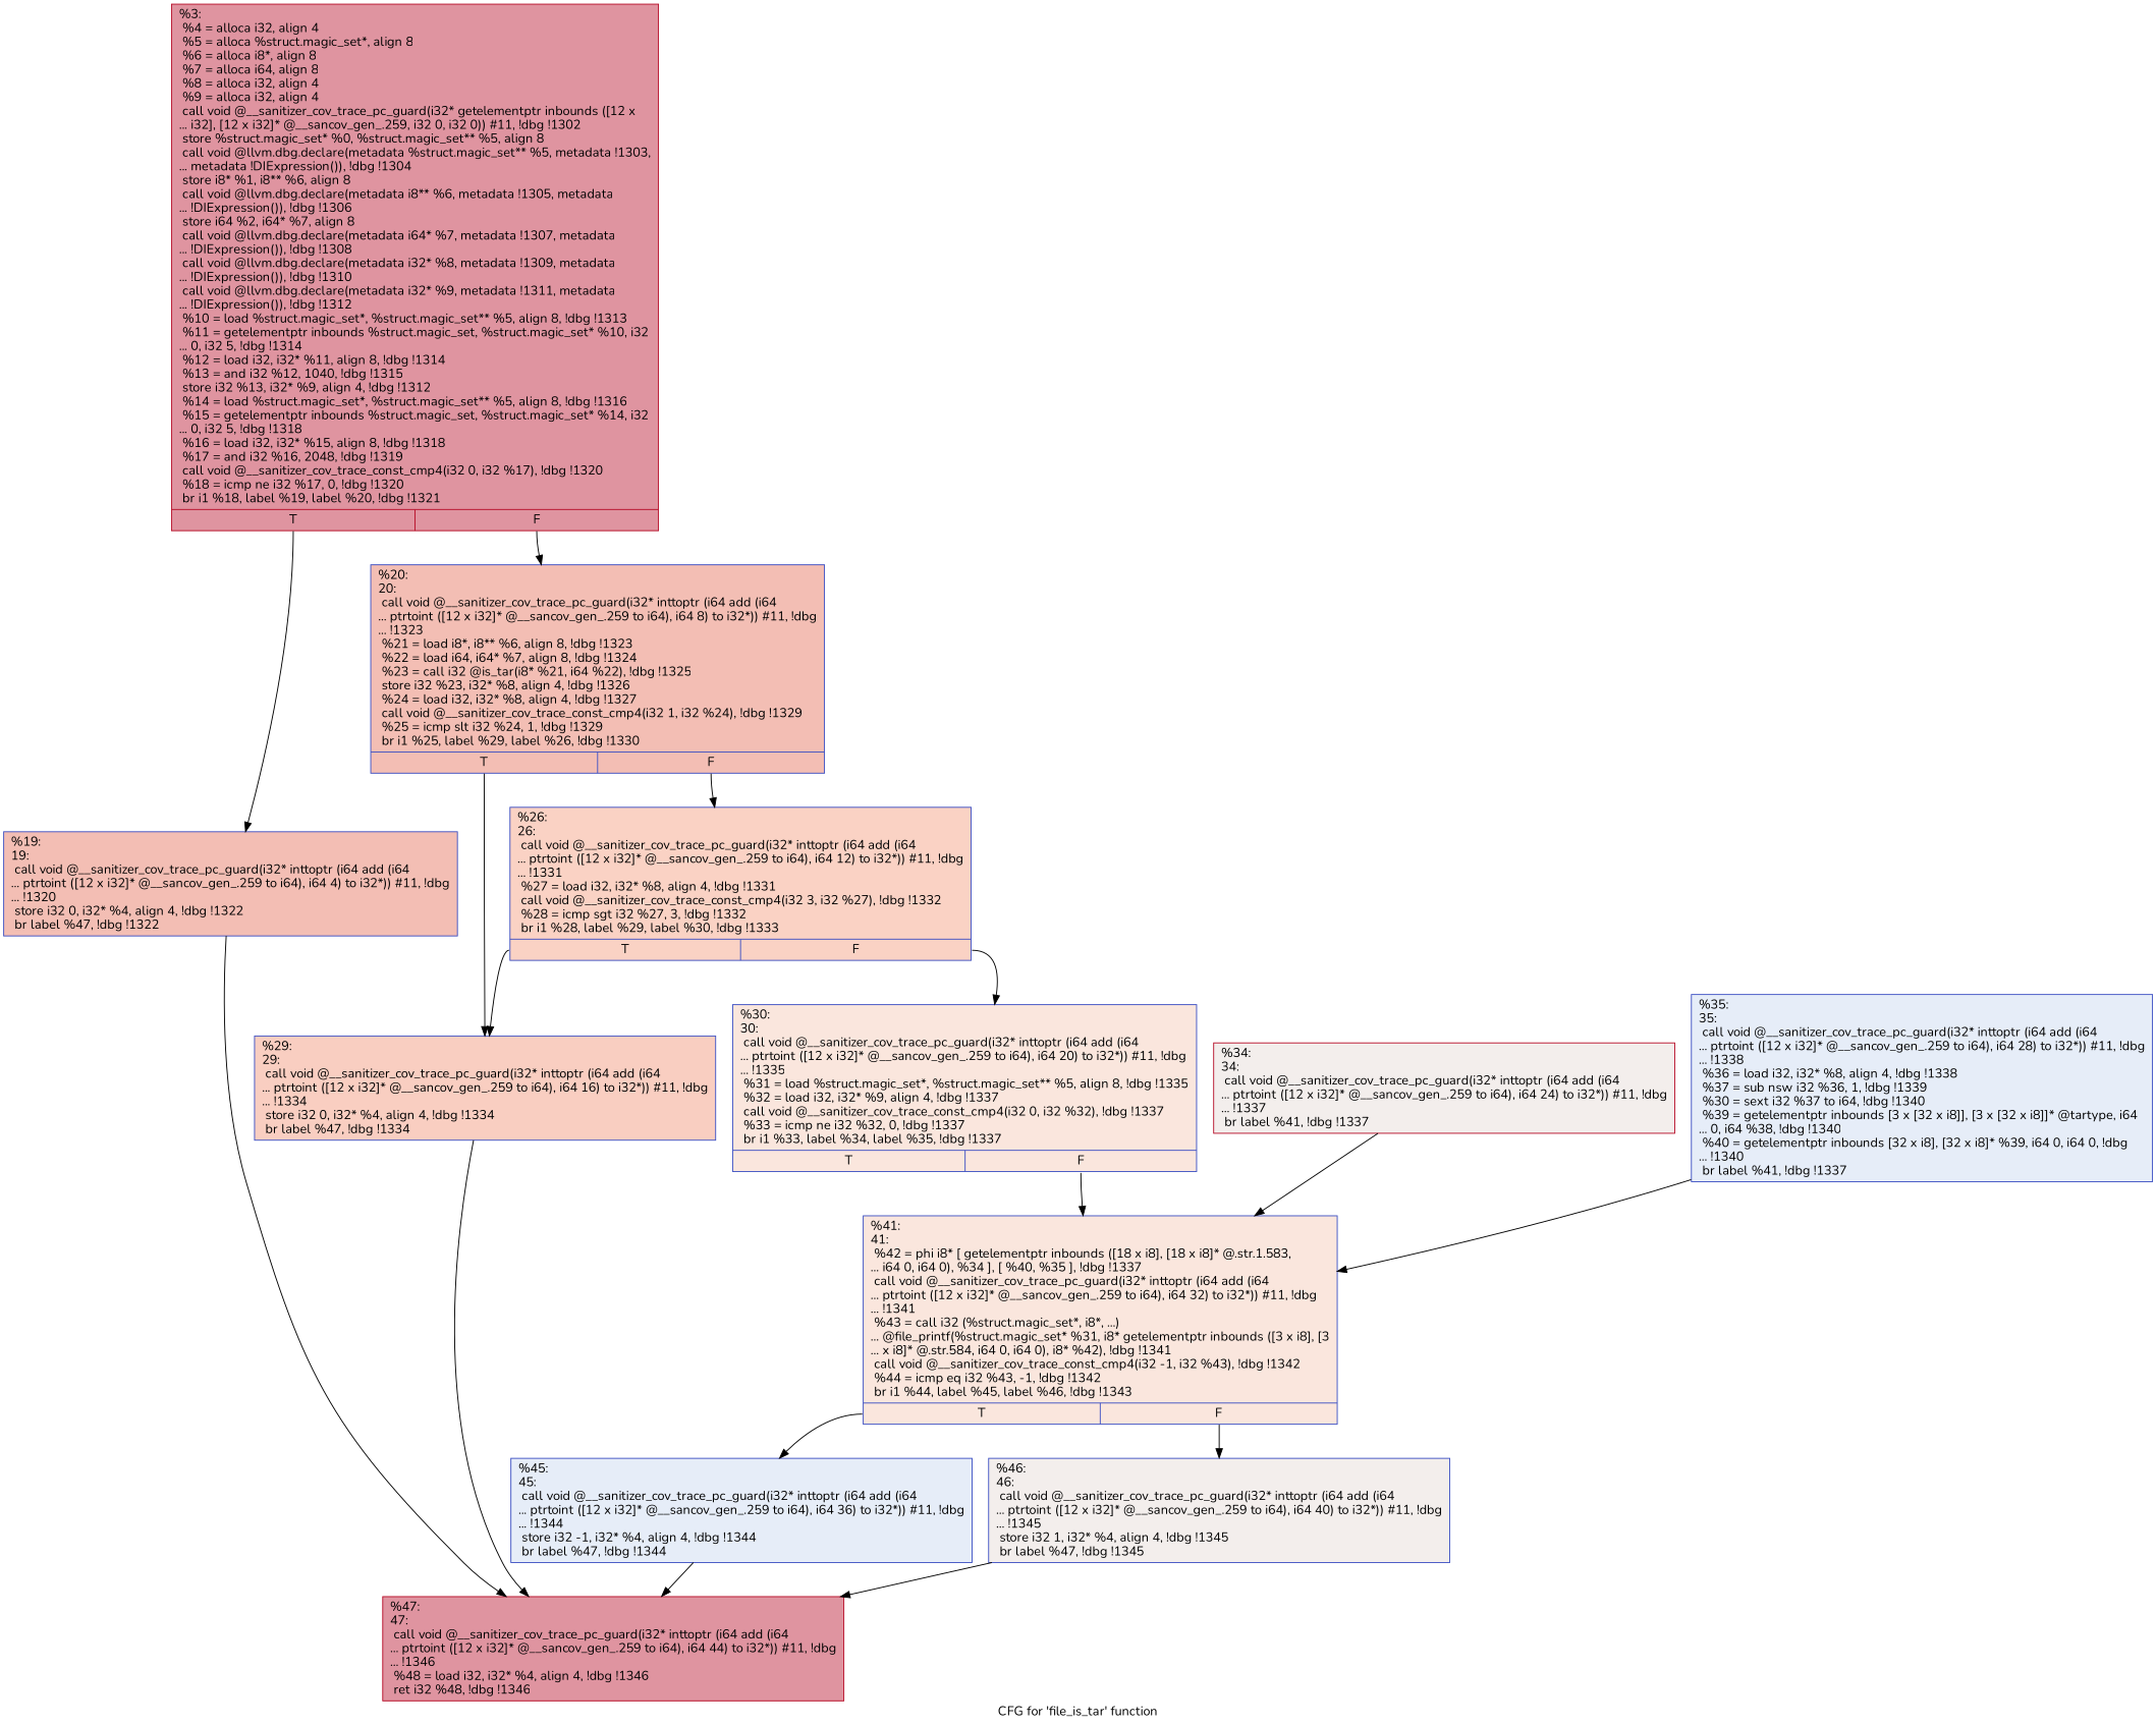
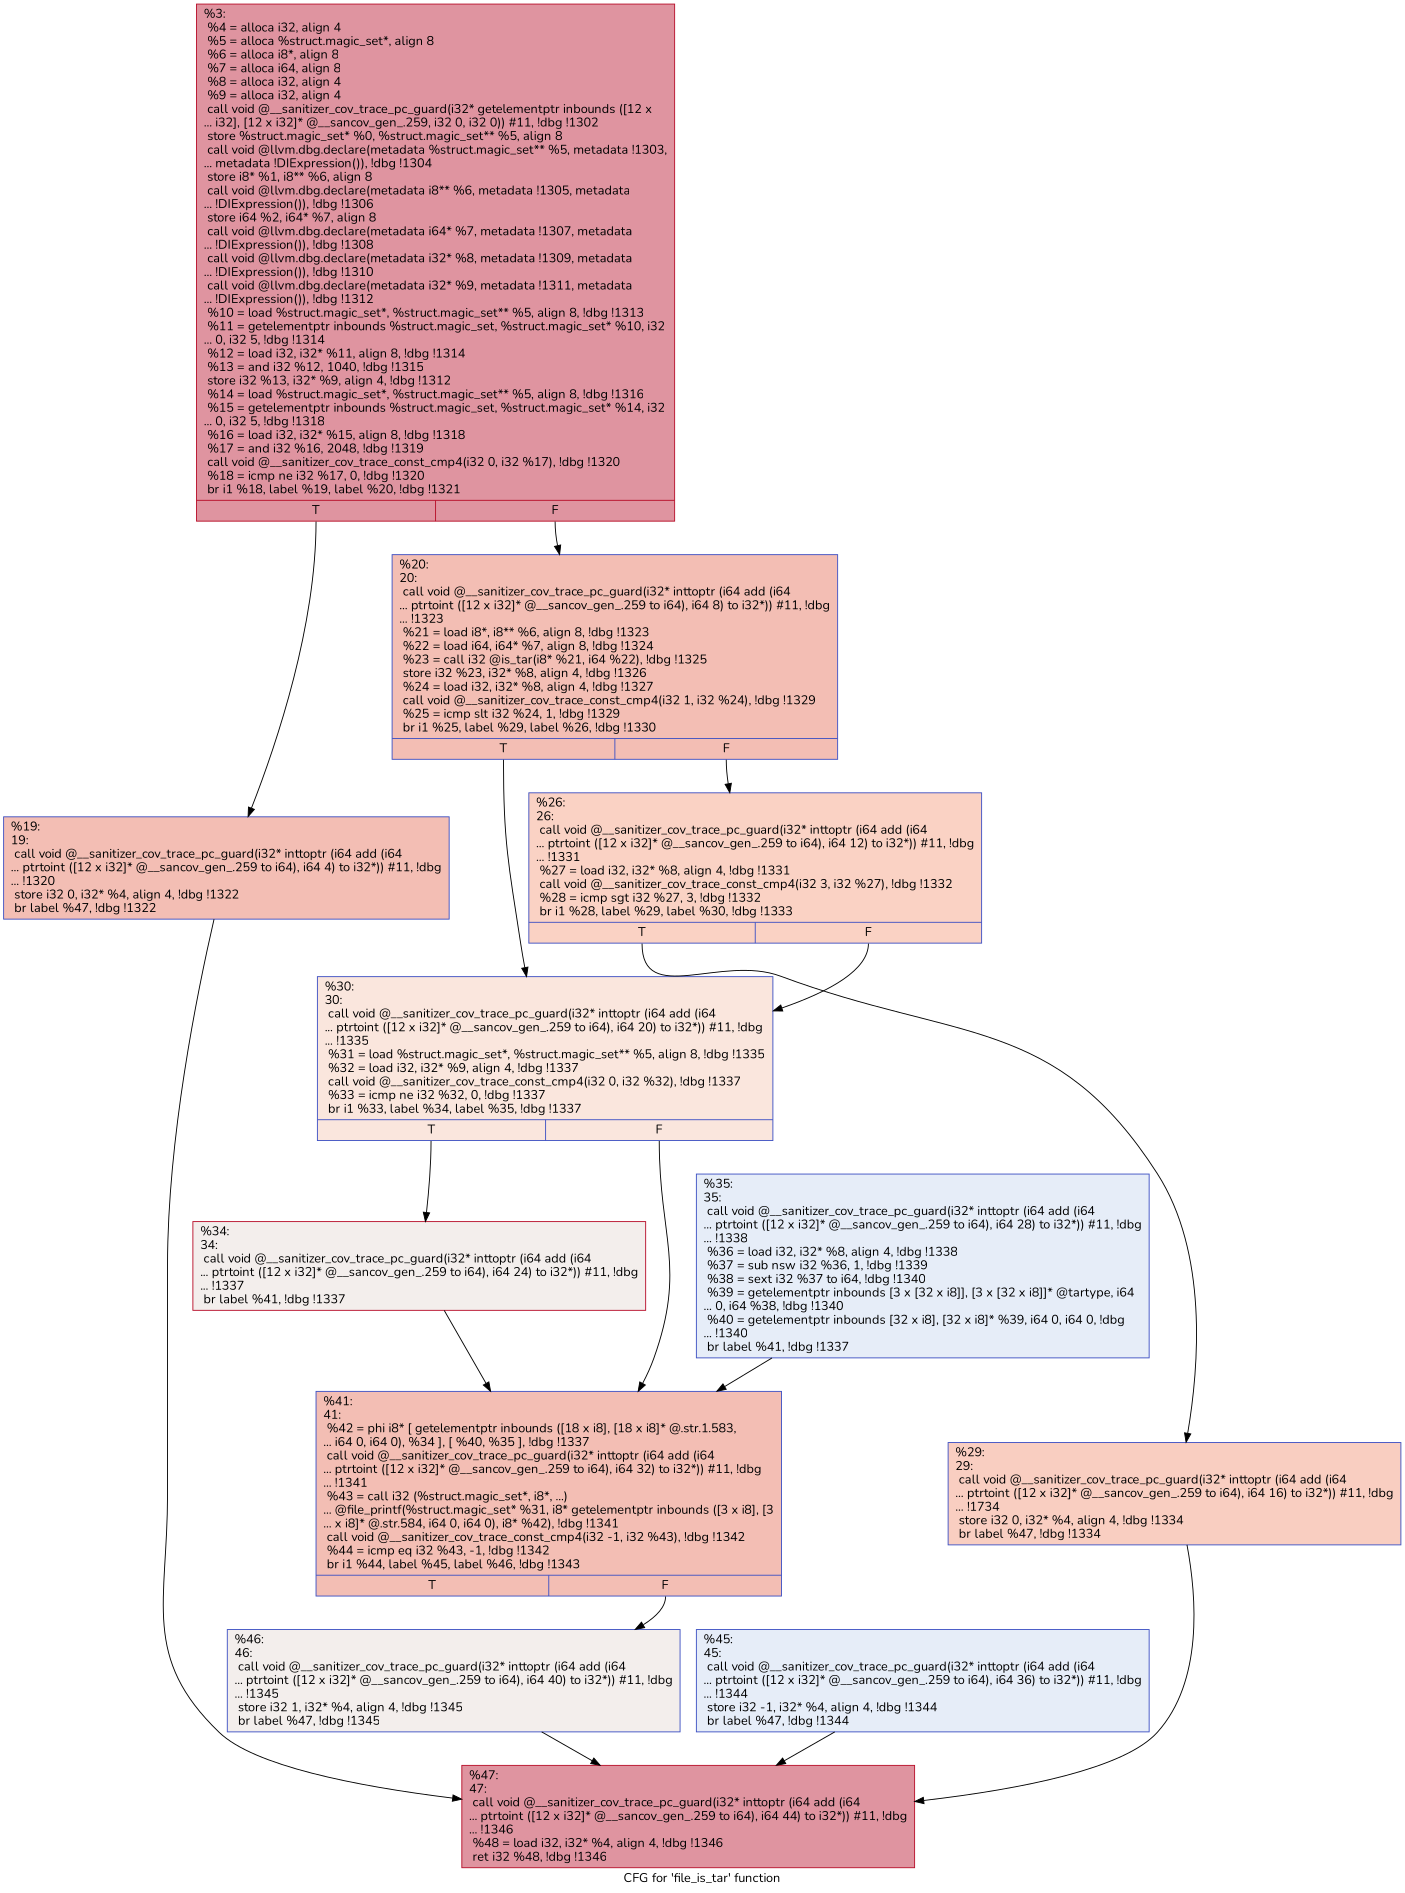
  digraph {
    fontname=Nunito
    label="CFG for 'file_is_tar' function"
    node [color="#3d50c3ff" fillcolor="#b70d2870" fontname=Nunito shape=record style=filled]
    edge [fontname=Nunito]
    n1 [color="#b70d28ff" label="{%3:\l  %4 = alloca i32, align 4\l  %5 = alloca %struct.magic_set*, align 8\l  %6 = alloca i8*, align 8\l  %7 = alloca i64, align 8\l  %8 = alloca i32, align 4\l  %9 = alloca i32, align 4\l  call void @__sanitizer_cov_trace_pc_guard(i32* getelementptr inbounds ([12 x\l... i32], [12 x i32]* @__sancov_gen_.259, i32 0, i32 0)) #11, !dbg !1302\l  store %struct.magic_set* %0, %struct.magic_set** %5, align 8\l  call void @llvm.dbg.declare(metadata %struct.magic_set** %5, metadata !1303,\l... metadata !DIExpression()), !dbg !1304\l  store i8* %1, i8** %6, align 8\l  call void @llvm.dbg.declare(metadata i8** %6, metadata !1305, metadata\l... !DIExpression()), !dbg !1306\l  store i64 %2, i64* %7, align 8\l  call void @llvm.dbg.declare(metadata i64* %7, metadata !1307, metadata\l... !DIExpression()), !dbg !1308\l  call void @llvm.dbg.declare(metadata i32* %8, metadata !1309, metadata\l... !DIExpression()), !dbg !1310\l  call void @llvm.dbg.declare(metadata i32* %9, metadata !1311, metadata\l... !DIExpression()), !dbg !1312\l  %10 = load %struct.magic_set*, %struct.magic_set** %5, align 8, !dbg !1313\l  %11 = getelementptr inbounds %struct.magic_set, %struct.magic_set* %10, i32\l... 0, i32 5, !dbg !1314\l  %12 = load i32, i32* %11, align 8, !dbg !1314\l  %13 = and i32 %12, 1040, !dbg !1315\l  store i32 %13, i32* %9, align 4, !dbg !1312\l  %14 = load %struct.magic_set*, %struct.magic_set** %5, align 8, !dbg !1316\l  %15 = getelementptr inbounds %struct.magic_set, %struct.magic_set* %14, i32\l... 0, i32 5, !dbg !1318\l  %16 = load i32, i32* %15, align 8, !dbg !1318\l  %17 = and i32 %16, 2048, !dbg !1319\l  call void @__sanitizer_cov_trace_const_cmp4(i32 0, i32 %17), !dbg !1320\l  %18 = icmp ne i32 %17, 0, !dbg !1320\l  br i1 %18, label %19, label %20, !dbg !1321\l|{<s0>T|<s1>F}}"]
    n2 [fillcolor="#e36c5570" label="{%19:\l19:                                               \l  call void @__sanitizer_cov_trace_pc_guard(i32* inttoptr (i64 add (i64\l... ptrtoint ([12 x i32]* @__sancov_gen_.259 to i64), i64 4) to i32*)) #11, !dbg\l... !1320\l  store i32 0, i32* %4, align 4, !dbg !1322\l  br label %47, !dbg !1322\l}"]
    n3 [fillcolor="#e36c5570" label="{%20:\l20:                                               \l  call void @__sanitizer_cov_trace_pc_guard(i32* inttoptr (i64 add (i64\l... ptrtoint ([12 x i32]* @__sancov_gen_.259 to i64), i64 8) to i32*)) #11, !dbg\l... !1323\l  %21 = load i8*, i8** %6, align 8, !dbg !1323\l  %22 = load i64, i64* %7, align 8, !dbg !1324\l  %23 = call i32 @is_tar(i8* %21, i64 %22), !dbg !1325\l  store i32 %23, i32* %8, align 4, !dbg !1326\l  %24 = load i32, i32* %8, align 4, !dbg !1327\l  call void @__sanitizer_cov_trace_const_cmp4(i32 1, i32 %24), !dbg !1329\l  %25 = icmp slt i32 %24, 1, !dbg !1329\l  br i1 %25, label %29, label %26, !dbg !1330\l|{<s0>T|<s1>F}}"]
    n4 [color="#b70d28ff" label="{%47:\l47:                                               \l  call void @__sanitizer_cov_trace_pc_guard(i32* inttoptr (i64 add (i64\l... ptrtoint ([12 x i32]* @__sancov_gen_.259 to i64), i64 44) to i32*)) #11, !dbg\l... !1346\l  %48 = load i32, i32* %4, align 4, !dbg !1346\l  ret i32 %48, !dbg !1346\l}"]
-   n5 [fillcolor="#f2907270" label="{%29:\l29:                                               \l  call void @__sanitizer_cov_trace_pc_guard(i32* inttoptr (i64 add (i64\l... ptrtoint ([12 x i32]* @__sancov_gen_.259 to i64), i64 16) to i32*)) #11, !dbg\l... !1334\l  store i32 0, i32* %4, align 4, !dbg !1334\l  br label %47, !dbg !1334\l}"]
+   n5 [fillcolor="#f2907270" label="{%29:\l29:                                               \l  call void @__sanitizer_cov_trace_pc_guard(i32* inttoptr (i64 add (i64\l... ptrtoint ([12 x i32]* @__sancov_gen_.259 to i64), i64 16) to i32*)) #11, !dbg\l... !1734\l  store i32 0, i32* %4, align 4, !dbg !1334\l  br label %47, !dbg !1334\l}"]
    n6 [fillcolor="#f4987a70" label="{%26:\l26:                                               \l  call void @__sanitizer_cov_trace_pc_guard(i32* inttoptr (i64 add (i64\l... ptrtoint ([12 x i32]* @__sancov_gen_.259 to i64), i64 12) to i32*)) #11, !dbg\l... !1331\l  %27 = load i32, i32* %8, align 4, !dbg !1331\l  call void @__sanitizer_cov_trace_const_cmp4(i32 3, i32 %27), !dbg !1332\l  %28 = icmp sgt i32 %27, 3, !dbg !1332\l  br i1 %28, label %29, label %30, !dbg !1333\l|{<s0>T|<s1>F}}"]
    n7 [fillcolor="#f3c7b170" label="{%30:\l30:                                               \l  call void @__sanitizer_cov_trace_pc_guard(i32* inttoptr (i64 add (i64\l... ptrtoint ([12 x i32]* @__sancov_gen_.259 to i64), i64 20) to i32*)) #11, !dbg\l... !1335\l  %31 = load %struct.magic_set*, %struct.magic_set** %5, align 8, !dbg !1335\l  %32 = load i32, i32* %9, align 4, !dbg !1337\l  call void @__sanitizer_cov_trace_const_cmp4(i32 0, i32 %32), !dbg !1337\l  %33 = icmp ne i32 %32, 0, !dbg !1337\l  br i1 %33, label %34, label %35, !dbg !1337\l|{<s0>T|<s1>F}}"]
    n8 [color="#b70d28ff" fillcolor="#e3d9d370" label="{%34:\l34:                                               \l  call void @__sanitizer_cov_trace_pc_guard(i32* inttoptr (i64 add (i64\l... ptrtoint ([12 x i32]* @__sancov_gen_.259 to i64), i64 24) to i32*)) #11, !dbg\l... !1337\l  br label %41, !dbg !1337\l}"]
-   n9 [fillcolor="#f3c7b170" label="{%41:\l41:                                               \l  %42 = phi i8* [ getelementptr inbounds ([18 x i8], [18 x i8]* @.str.1.583,\l... i64 0, i64 0), %34 ], [ %40, %35 ], !dbg !1337\l  call void @__sanitizer_cov_trace_pc_guard(i32* inttoptr (i64 add (i64\l... ptrtoint ([12 x i32]* @__sancov_gen_.259 to i64), i64 32) to i32*)) #11, !dbg\l... !1341\l  %43 = call i32 (%struct.magic_set*, i8*, ...)\l... @file_printf(%struct.magic_set* %31, i8* getelementptr inbounds ([3 x i8], [3\l... x i8]* @.str.584, i64 0, i64 0), i8* %42), !dbg !1341\l  call void @__sanitizer_cov_trace_const_cmp4(i32 -1, i32 %43), !dbg !1342\l  %44 = icmp eq i32 %43, -1, !dbg !1342\l  br i1 %44, label %45, label %46, !dbg !1343\l|{<s0>T|<s1>F}}"]
-   n10 [fillcolor="#c7d7f070" label="{%35:\l35:                                               \l  call void @__sanitizer_cov_trace_pc_guard(i32* inttoptr (i64 add (i64\l... ptrtoint ([12 x i32]* @__sancov_gen_.259 to i64), i64 28) to i32*)) #11, !dbg\l... !1338\l  %36 = load i32, i32* %8, align 4, !dbg !1338\l  %37 = sub nsw i32 %36, 1, !dbg !1339\l  %30 = sext i32 %37 to i64, !dbg !1340\l  %39 = getelementptr inbounds [3 x [32 x i8]], [3 x [32 x i8]]* @tartype, i64\l... 0, i64 %38, !dbg !1340\l  %40 = getelementptr inbounds [32 x i8], [32 x i8]* %39, i64 0, i64 0, !dbg\l... !1340\l  br label %41, !dbg !1337\l}"]
+   n9 [fillcolor="#e36c5570" label="{%41:\l41:                                               \l  %42 = phi i8* [ getelementptr inbounds ([18 x i8], [18 x i8]* @.str.1.583,\l... i64 0, i64 0), %34 ], [ %40, %35 ], !dbg !1337\l  call void @__sanitizer_cov_trace_pc_guard(i32* inttoptr (i64 add (i64\l... ptrtoint ([12 x i32]* @__sancov_gen_.259 to i64), i64 32) to i32*)) #11, !dbg\l... !1341\l  %43 = call i32 (%struct.magic_set*, i8*, ...)\l... @file_printf(%struct.magic_set* %31, i8* getelementptr inbounds ([3 x i8], [3\l... x i8]* @.str.584, i64 0, i64 0), i8* %42), !dbg !1341\l  call void @__sanitizer_cov_trace_const_cmp4(i32 -1, i32 %43), !dbg !1342\l  %44 = icmp eq i32 %43, -1, !dbg !1342\l  br i1 %44, label %45, label %46, !dbg !1343\l|{<s0>T|<s1>F}}"]
+   n10 [fillcolor="#c7d7f070" label="{%35:\l35:                                               \l  call void @__sanitizer_cov_trace_pc_guard(i32* inttoptr (i64 add (i64\l... ptrtoint ([12 x i32]* @__sancov_gen_.259 to i64), i64 28) to i32*)) #11, !dbg\l... !1338\l  %36 = load i32, i32* %8, align 4, !dbg !1338\l  %37 = sub nsw i32 %36, 1, !dbg !1339\l  %38 = sext i32 %37 to i64, !dbg !1340\l  %39 = getelementptr inbounds [3 x [32 x i8]], [3 x [32 x i8]]* @tartype, i64\l... 0, i64 %38, !dbg !1340\l  %40 = getelementptr inbounds [32 x i8], [32 x i8]* %39, i64 0, i64 0, !dbg\l... !1340\l  br label %41, !dbg !1337\l}"]
    n11 [fillcolor="#c7d7f070" label="{%45:\l45:                                               \l  call void @__sanitizer_cov_trace_pc_guard(i32* inttoptr (i64 add (i64\l... ptrtoint ([12 x i32]* @__sancov_gen_.259 to i64), i64 36) to i32*)) #11, !dbg\l... !1344\l  store i32 -1, i32* %4, align 4, !dbg !1344\l  br label %47, !dbg !1344\l}"]
    n12 [fillcolor="#e3d9d370" label="{%46:\l46:                                               \l  call void @__sanitizer_cov_trace_pc_guard(i32* inttoptr (i64 add (i64\l... ptrtoint ([12 x i32]* @__sancov_gen_.259 to i64), i64 40) to i32*)) #11, !dbg\l... !1345\l  store i32 1, i32* %4, align 4, !dbg !1345\l  br label %47, !dbg !1345\l}"]
    n1 -> n2 [tailport=s0]
    n1 -> n3 [tailport=s1]
    n2 -> n4
-   n3 -> n5 [tailport=s0]
+   n3 -> n7 [tailport=s0]
    n3 -> n6 [tailport=s1]
    n5 -> n4
    n6 -> n5 [tailport=s0]
    n6 -> n7 [tailport=s1]
+   n7 -> n8 [tailport=s0]
    n7 -> n9 [tailport=s1]
    n8 -> n9
-   n9 -> n11 [tailport=s0]
    n9 -> n12 [tailport=s1]
    n10 -> n9
    n11 -> n4
    n12 -> n4
  }
